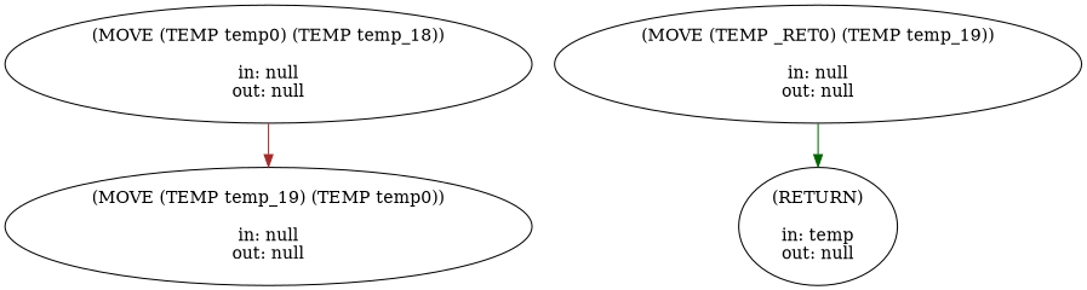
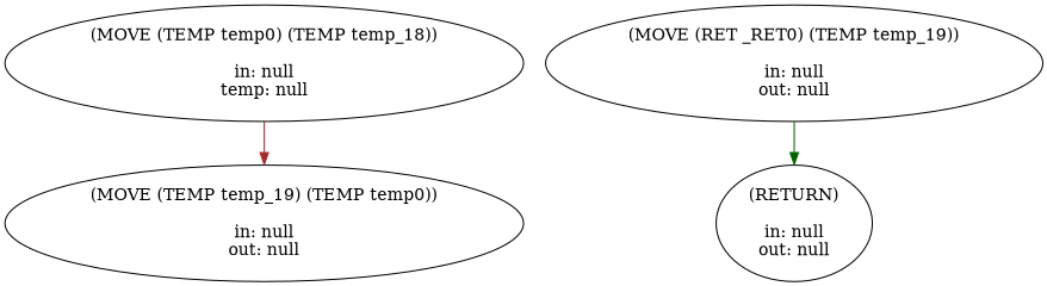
  digraph {
-   n1 [label="(MOVE (TEMP temp0) (TEMP temp_18))\n\nin: null\nout: null\n"]
+   n1 [label="(MOVE (TEMP temp0) (TEMP temp_18))\n\nin: null\ntemp: null\n"]
    n2 [label="(MOVE (TEMP temp_19) (TEMP temp0))\n\nin: null\nout: null\n"]
-   n3 [label="(MOVE (TEMP _RET0) (TEMP temp_19))\n\nin: null\nout: null\n"]
-   n4 [label="(RETURN)\n\nin: temp\nout: null\n"]
+   n3 [label="(MOVE (RET _RET0) (TEMP temp_19))\n\nin: null\nout: null\n"]
+   n4 [label="(RETURN)\n\nin: null\nout: null\n"]
    n1 -> n2 [color=brown]
    n3 -> n4 [color=darkgreen]
  }
